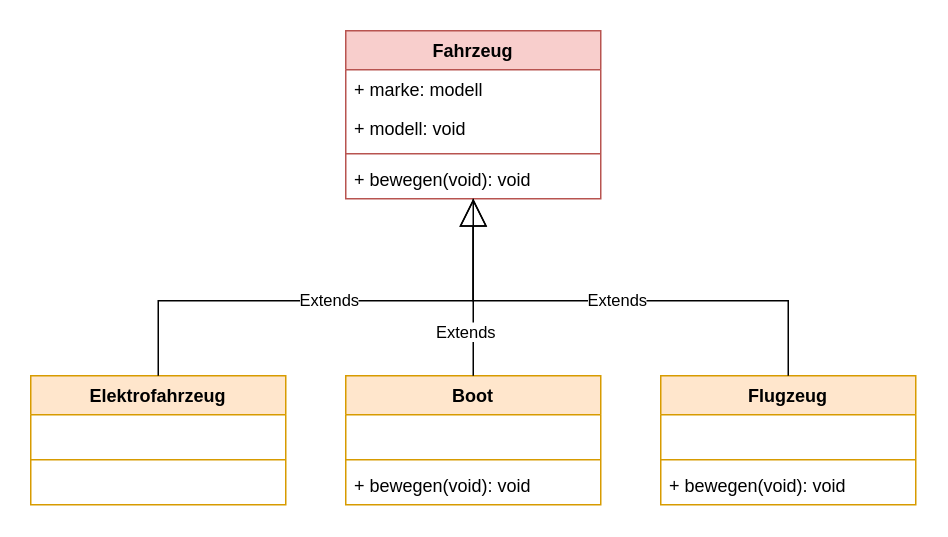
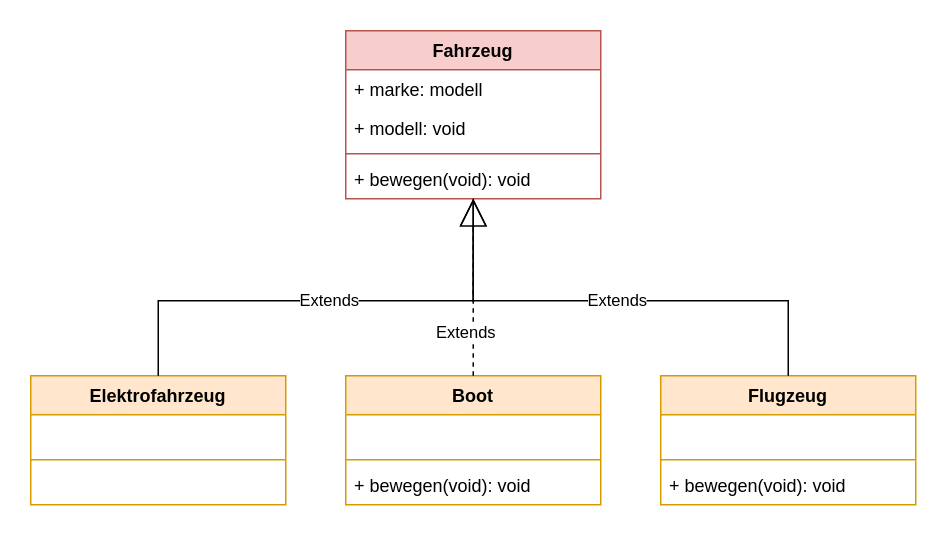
  <mxCell id="0" />
  <mxCell id="1" parent="0" />
  <mxCell id="2" value="Fahrzeug" style="swimlane;fontStyle=1;align=center;verticalAlign=top;childLayout=stackLayout;horizontal=1;startSize=26;horizontalStack=0;resizeParent=1;resizeParentMax=0;resizeLast=0;collapsible=1;marginBottom=0;whiteSpace=wrap;html=1;fillColor=#f8cecc;strokeColor=#b85450;" parent="1" vertex="1"><mxGeometry x="230" y="20" width="170" height="112" as="geometry" /></mxCell>
  <mxCell id="3" value="&lt;div&gt;+ marke: modell&lt;/div&gt;" style="text;strokeColor=none;fillColor=none;align=left;verticalAlign=top;spacingLeft=4;spacingRight=4;overflow=hidden;rotatable=0;points=[[0,0.5],[1,0.5]];portConstraint=eastwest;whiteSpace=wrap;html=1;" parent="2" vertex="1"><mxGeometry y="26" width="170" height="26" as="geometry" /></mxCell>
  <mxCell id="4" value="&lt;div&gt;+ modell: void&lt;/div&gt;" style="text;strokeColor=none;fillColor=none;align=left;verticalAlign=top;spacingLeft=4;spacingRight=4;overflow=hidden;rotatable=0;points=[[0,0.5],[1,0.5]];portConstraint=eastwest;whiteSpace=wrap;html=1;" parent="2" vertex="1"><mxGeometry y="52" width="170" height="26" as="geometry" /></mxCell>
  <mxCell id="5" value="" style="line;strokeWidth=1;fillColor=none;align=left;verticalAlign=middle;spacingTop=-1;spacingLeft=3;spacingRight=3;rotatable=0;labelPosition=right;points=[];portConstraint=eastwest;strokeColor=inherit;" parent="2" vertex="1"><mxGeometry y="78" width="170" height="8" as="geometry" /></mxCell>
  <mxCell id="6" value="+ bewegen(void): void" style="text;strokeColor=none;fillColor=none;align=left;verticalAlign=top;spacingLeft=4;spacingRight=4;overflow=hidden;rotatable=0;points=[[0,0.5],[1,0.5]];portConstraint=eastwest;whiteSpace=wrap;html=1;" parent="2" vertex="1"><mxGeometry y="86" width="170" height="26" as="geometry" /></mxCell>
  <mxCell id="7" value="Elektrofahrzeug" style="swimlane;fontStyle=1;align=center;verticalAlign=top;childLayout=stackLayout;horizontal=1;startSize=26;horizontalStack=0;resizeParent=1;resizeParentMax=0;resizeLast=0;collapsible=1;marginBottom=0;whiteSpace=wrap;html=1;fillColor=#ffe6cc;strokeColor=#d79b00;" parent="1" vertex="1"><mxGeometry x="20" y="250" width="170" height="86" as="geometry"><mxRectangle x="190" y="280" width="70" height="30" as="alternateBounds" /></mxGeometry></mxCell>
  <mxCell id="8" value="&amp;nbsp;" style="text;strokeColor=none;fillColor=none;align=left;verticalAlign=top;spacingLeft=4;spacingRight=4;overflow=hidden;rotatable=0;points=[[0,0.5],[1,0.5]];portConstraint=eastwest;whiteSpace=wrap;html=1;" parent="7" vertex="1"><mxGeometry y="26" width="170" height="26" as="geometry" /></mxCell>
  <mxCell id="9" value="" style="line;strokeWidth=1;fillColor=none;align=left;verticalAlign=middle;spacingTop=-1;spacingLeft=3;spacingRight=3;rotatable=0;labelPosition=right;points=[];portConstraint=eastwest;strokeColor=inherit;" parent="7" vertex="1"><mxGeometry y="52" width="170" height="8" as="geometry" /></mxCell>
  <mxCell id="10" value="&amp;nbsp;" style="text;strokeColor=none;fillColor=none;align=left;verticalAlign=top;spacingLeft=4;spacingRight=4;overflow=hidden;rotatable=0;points=[[0,0.5],[1,0.5]];portConstraint=eastwest;whiteSpace=wrap;html=1;" parent="7" vertex="1"><mxGeometry y="60" width="170" height="26" as="geometry" /></mxCell>
- <mxCell id="11" value="Extends" style="endArrow=block;endSize=16;endFill=0;html=1;rounded=0;exitX=0.5;exitY=0;exitDx=0;exitDy=0;edgeStyle=orthogonalEdgeStyle;snapToPoint=0;" parent="1" source="7" target="2" edge="1"><mxGeometry width="160" relative="1" as="geometry"><mxPoint x="160" y="260" as="sourcePoint" /><mxPoint x="210" y="170" as="targetPoint" /><Array as="points"><mxPoint x="105" y="200" /><mxPoint x="315" y="200" /></Array></mxGeometry></mxCell>
+ <mxCell id="11" value="Extends" style="endArrow=open;endSize=16;endFill=0;html=1;rounded=0;exitX=0.5;exitY=0;exitDx=0;exitDy=0;edgeStyle=orthogonalEdgeStyle;snapToPoint=0;" parent="1" source="7" target="2" edge="1"><mxGeometry width="160" relative="1" as="geometry"><mxPoint x="160" y="260" as="sourcePoint" /><mxPoint x="210" y="170" as="targetPoint" /><Array as="points"><mxPoint x="105" y="200" /><mxPoint x="315" y="200" /></Array></mxGeometry></mxCell>
  <mxCell id="12" value="Boot" style="swimlane;fontStyle=1;align=center;verticalAlign=top;childLayout=stackLayout;horizontal=1;startSize=26;horizontalStack=0;resizeParent=1;resizeParentMax=0;resizeLast=0;collapsible=1;marginBottom=0;whiteSpace=wrap;html=1;fillColor=#ffe6cc;strokeColor=#d79b00;" parent="1" vertex="1"><mxGeometry x="230" y="250" width="170" height="86" as="geometry"><mxRectangle x="190" y="280" width="70" height="30" as="alternateBounds" /></mxGeometry></mxCell>
  <mxCell id="13" value="&amp;nbsp;" style="text;strokeColor=none;fillColor=none;align=left;verticalAlign=top;spacingLeft=4;spacingRight=4;overflow=hidden;rotatable=0;points=[[0,0.5],[1,0.5]];portConstraint=eastwest;whiteSpace=wrap;html=1;" parent="12" vertex="1"><mxGeometry y="26" width="170" height="26" as="geometry" /></mxCell>
  <mxCell id="14" value="" style="line;strokeWidth=1;fillColor=none;align=left;verticalAlign=middle;spacingTop=-1;spacingLeft=3;spacingRight=3;rotatable=0;labelPosition=right;points=[];portConstraint=eastwest;strokeColor=inherit;" parent="12" vertex="1"><mxGeometry y="52" width="170" height="8" as="geometry" /></mxCell>
  <mxCell id="15" value="+ bewegen(void): void" style="text;strokeColor=none;fillColor=none;align=left;verticalAlign=top;spacingLeft=4;spacingRight=4;overflow=hidden;rotatable=0;points=[[0,0.5],[1,0.5]];portConstraint=eastwest;whiteSpace=wrap;html=1;" parent="12" vertex="1"><mxGeometry y="60" width="170" height="26" as="geometry" /></mxCell>
  <mxCell id="16" value="Flugzeug" style="swimlane;fontStyle=1;align=center;verticalAlign=top;childLayout=stackLayout;horizontal=1;startSize=26;horizontalStack=0;resizeParent=1;resizeParentMax=0;resizeLast=0;collapsible=1;marginBottom=0;whiteSpace=wrap;html=1;fillColor=#ffe6cc;strokeColor=#d79b00;" parent="1" vertex="1"><mxGeometry x="440" y="250" width="170" height="86" as="geometry"><mxRectangle x="190" y="280" width="70" height="30" as="alternateBounds" /></mxGeometry></mxCell>
  <mxCell id="17" value="&amp;nbsp;" style="text;strokeColor=none;fillColor=none;align=left;verticalAlign=top;spacingLeft=4;spacingRight=4;overflow=hidden;rotatable=0;points=[[0,0.5],[1,0.5]];portConstraint=eastwest;whiteSpace=wrap;html=1;" parent="16" vertex="1"><mxGeometry y="26" width="170" height="26" as="geometry" /></mxCell>
  <mxCell id="18" value="" style="line;strokeWidth=1;fillColor=none;align=left;verticalAlign=middle;spacingTop=-1;spacingLeft=3;spacingRight=3;rotatable=0;labelPosition=right;points=[];portConstraint=eastwest;strokeColor=inherit;" parent="16" vertex="1"><mxGeometry y="52" width="170" height="8" as="geometry" /></mxCell>
  <mxCell id="19" value="+ bewegen(void): void" style="text;strokeColor=none;fillColor=none;align=left;verticalAlign=top;spacingLeft=4;spacingRight=4;overflow=hidden;rotatable=0;points=[[0,0.5],[1,0.5]];portConstraint=eastwest;whiteSpace=wrap;html=1;" parent="16" vertex="1"><mxGeometry y="60" width="170" height="26" as="geometry" /></mxCell>
- <mxCell id="20" value="Extends" style="endArrow=block;endSize=16;endFill=0;html=1;rounded=0;exitX=0.5;exitY=0;exitDx=0;exitDy=0;" parent="1" source="12" target="2" edge="1"><mxGeometry x="-0.501" y="5" width="160" relative="1" as="geometry"><mxPoint x="160" y="330" as="sourcePoint" /><mxPoint x="350" y="200" as="targetPoint" /><mxPoint as="offset" /></mxGeometry></mxCell>
+ <mxCell id="20" value="Extends" style="endArrow=block;endSize=16;endFill=0;html=1;rounded=0;exitX=0.5;exitY=0;exitDx=0;exitDy=0;dashed=1;" parent="1" source="12" target="2" edge="1"><mxGeometry x="-0.501" y="5" width="160" relative="1" as="geometry"><mxPoint x="160" y="330" as="sourcePoint" /><mxPoint x="350" y="200" as="targetPoint" /><mxPoint as="offset" /></mxGeometry></mxCell>
  <mxCell id="21" value="Extends" style="endArrow=none;endSize=16;endFill=0;html=1;rounded=0;exitX=0.5;exitY=0;exitDx=0;exitDy=0;edgeStyle=orthogonalEdgeStyle;" parent="1" source="16" target="2" edge="1"><mxGeometry width="160" relative="1" as="geometry"><mxPoint x="524.5" y="232" as="sourcePoint" /><mxPoint x="500" y="168" as="targetPoint" /><Array as="points"><mxPoint x="525" y="200" /><mxPoint x="315" y="200" /></Array></mxGeometry></mxCell>
